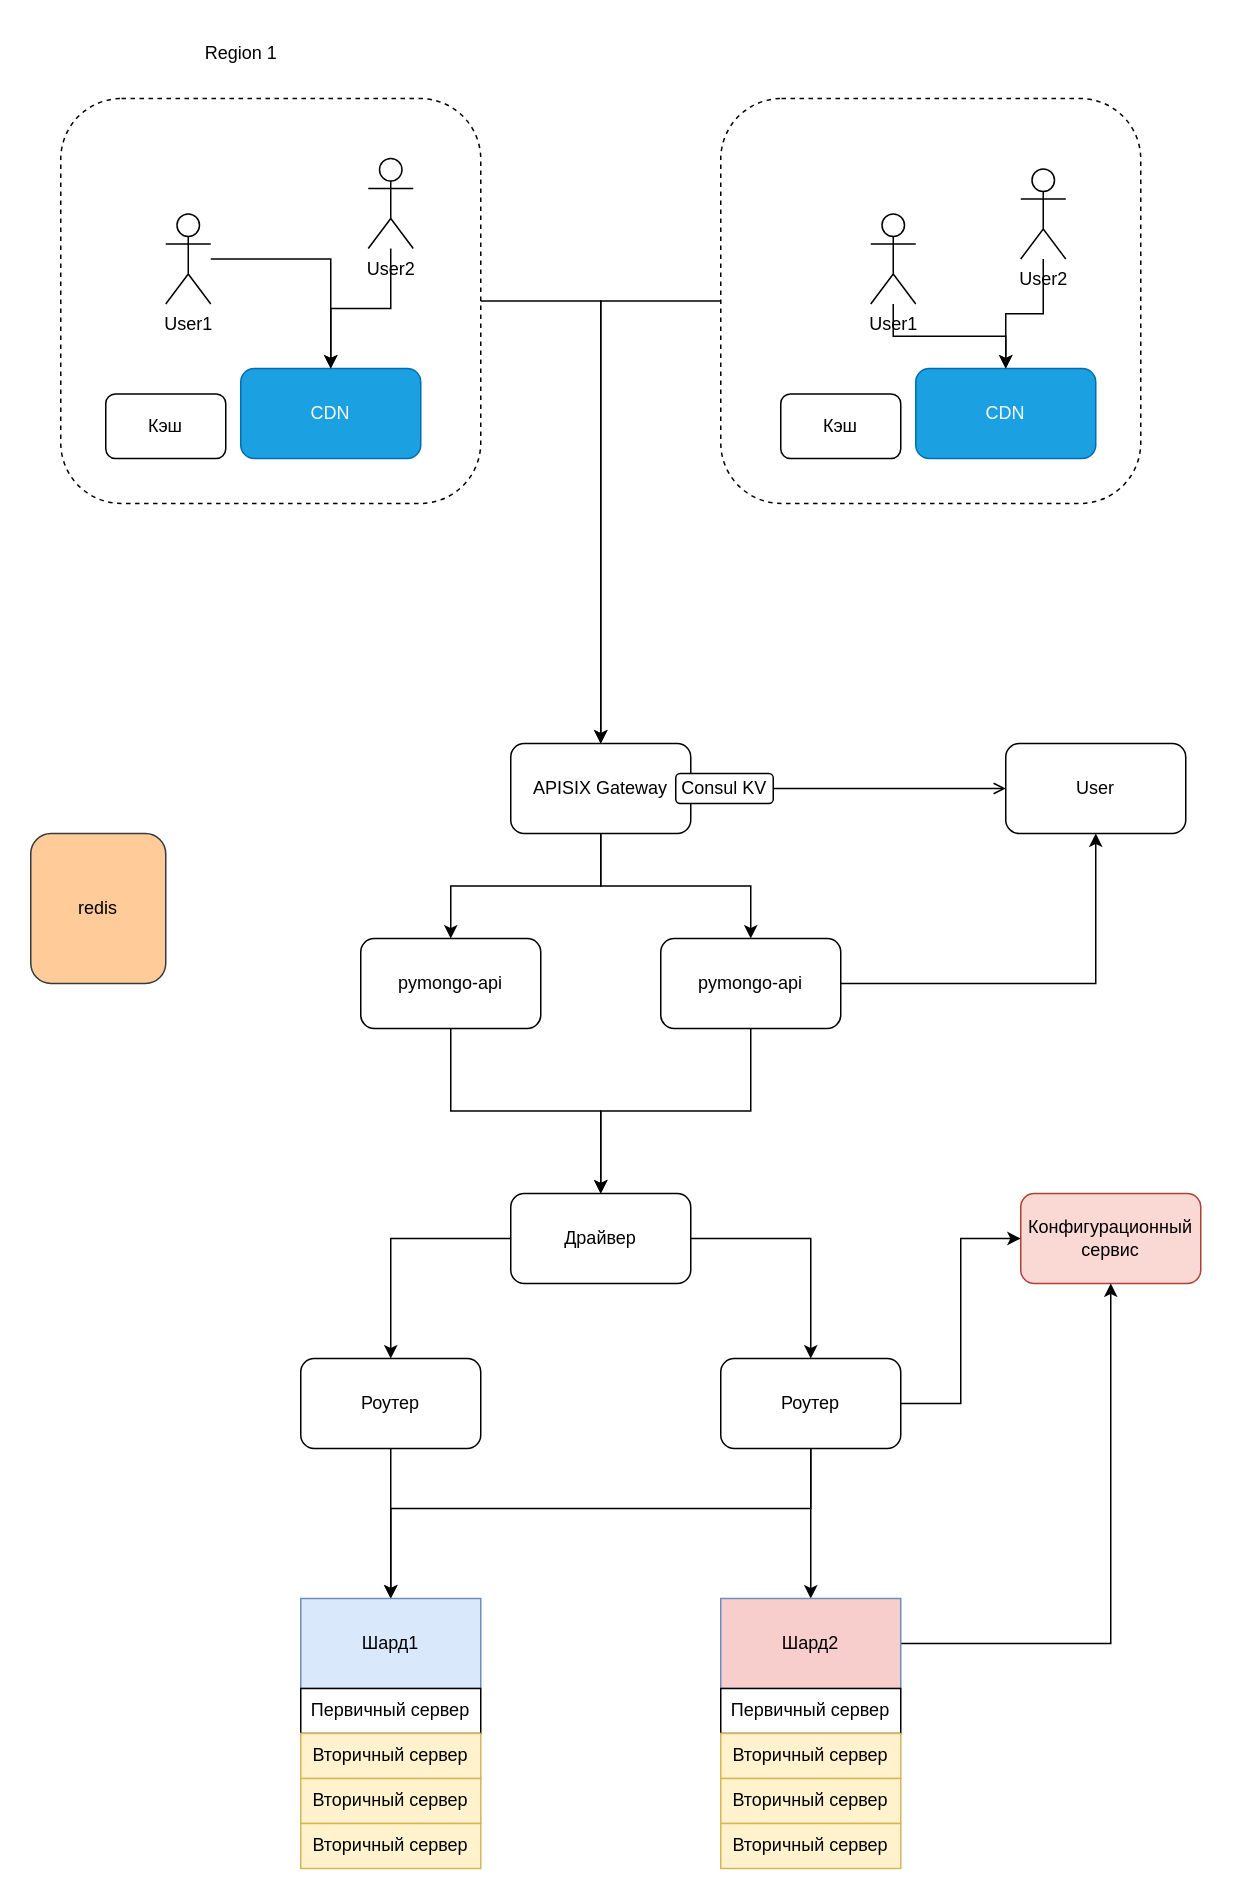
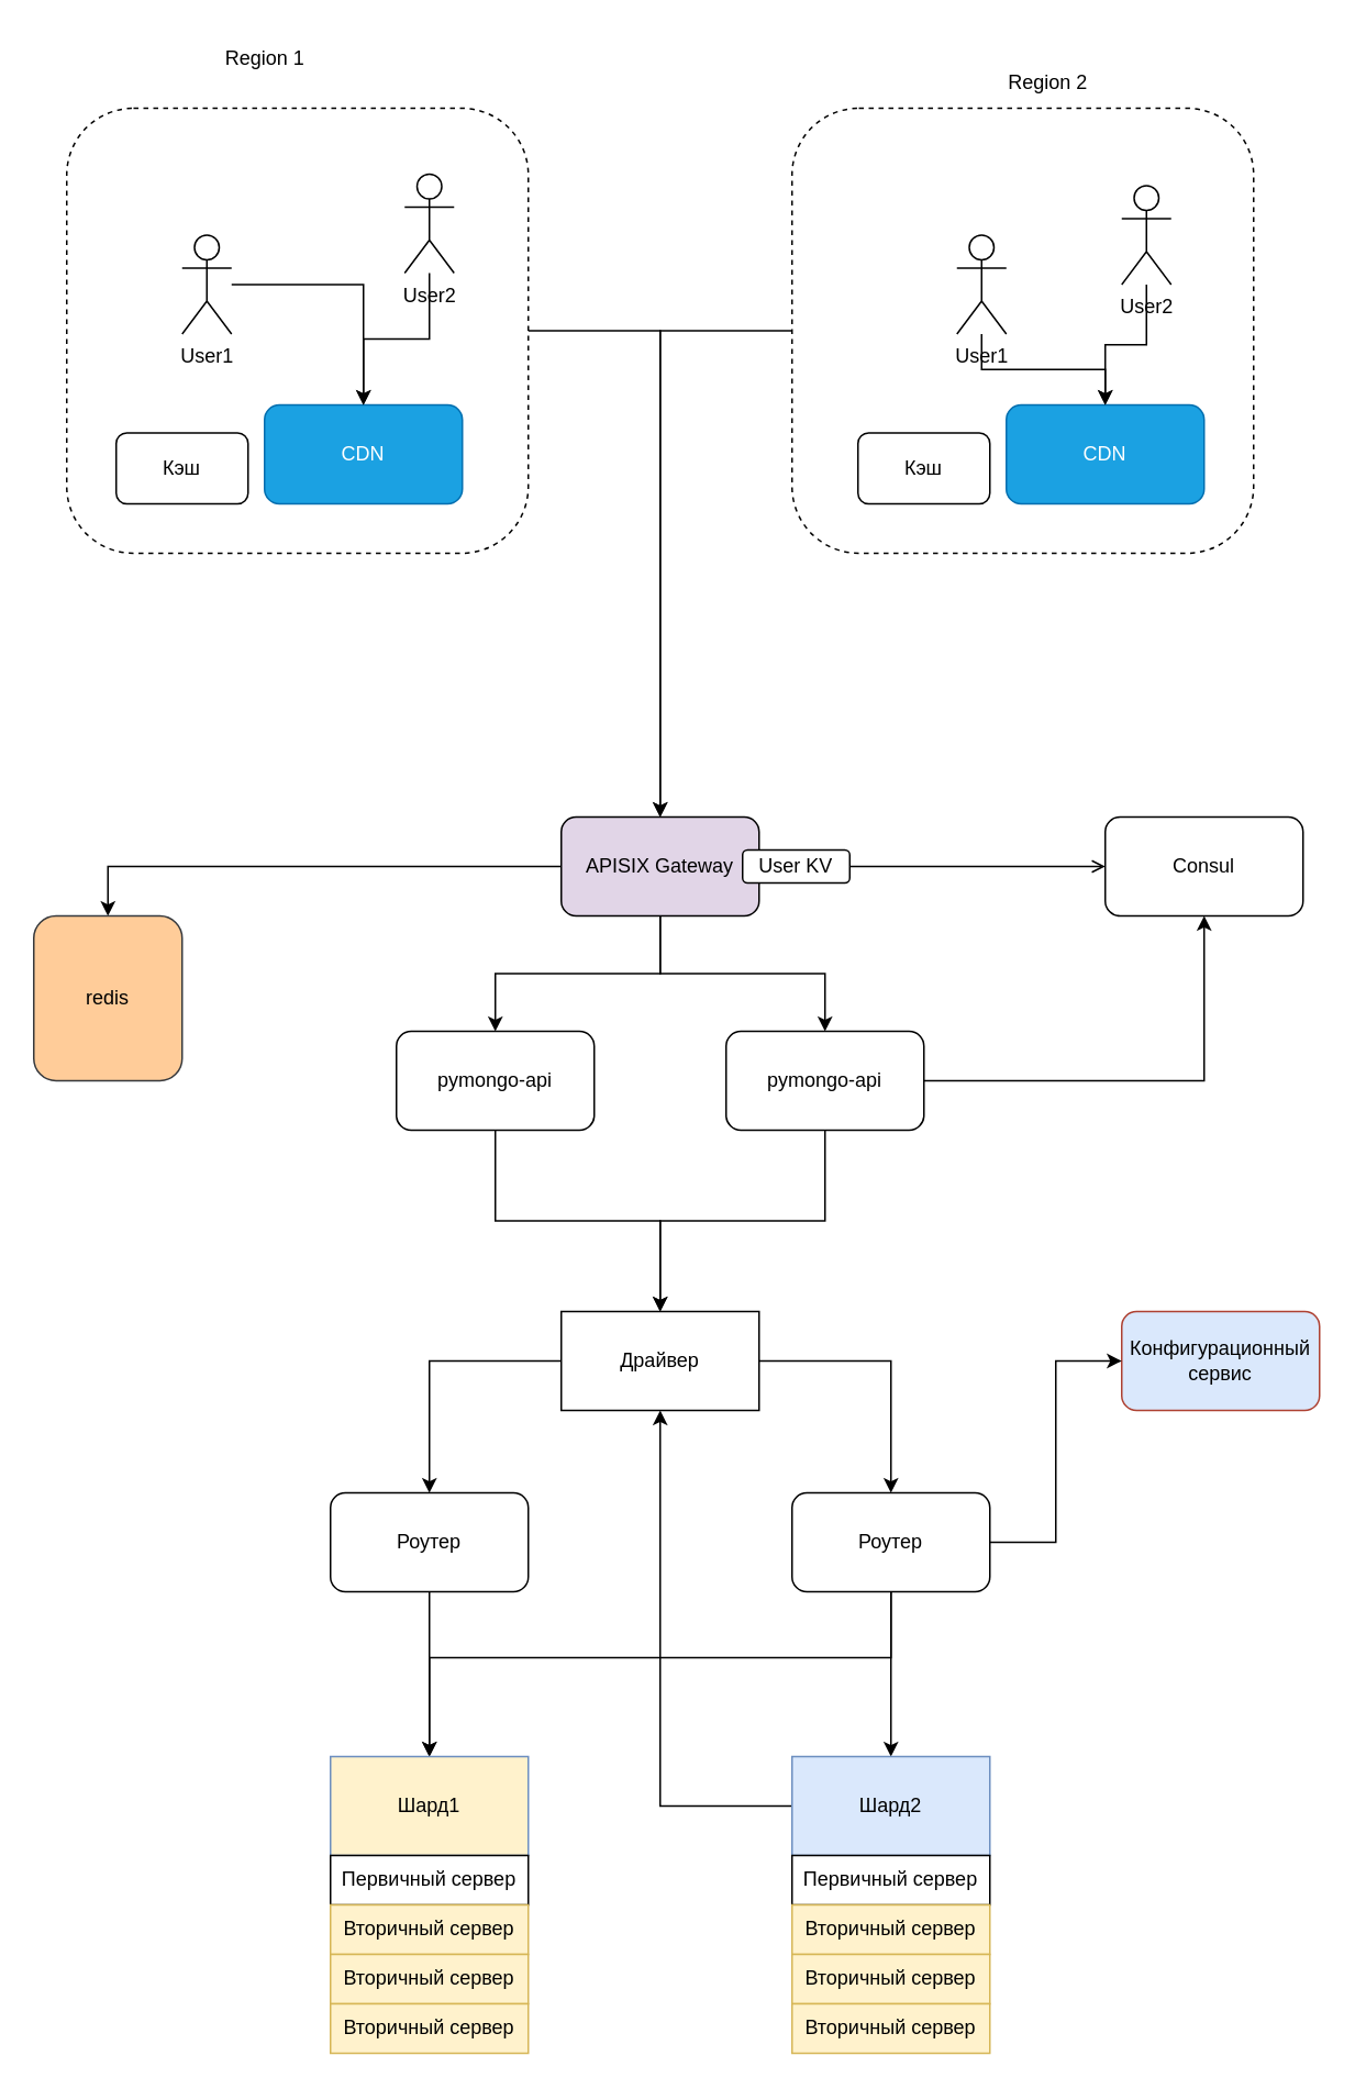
  <mxCell id="0" />
  <mxCell id="1" parent="0" />
  <mxCell id="2" style="edgeStyle=orthogonalEdgeStyle;rounded=0;orthogonalLoop=1;jettySize=auto;html=1;entryX=0.5;entryY=0;entryDx=0;entryDy=0;" edge="1" parent="1" source="3" target="31"><mxGeometry relative="1" as="geometry" /></mxCell>
  <mxCell id="3" value="" style="rounded=1;whiteSpace=wrap;html=1;dashed=1;fillColor=none;" vertex="1" parent="1"><mxGeometry x="40" y="65" width="280" height="270" as="geometry" /></mxCell>
+ <mxCell id="4" style="edgeStyle=orthogonalEdgeStyle;rounded=0;orthogonalLoop=1;jettySize=auto;html=1;entryX=0.5;entryY=0;entryDx=0;entryDy=0;exitX=0;exitY=0.5;exitDx=0;exitDy=0;" parent="1" source="31" target="28" edge="1"><mxGeometry relative="1" as="geometry" /></mxCell>
  <mxCell id="5" style="edgeStyle=orthogonalEdgeStyle;rounded=0;orthogonalLoop=1;jettySize=auto;html=1;entryX=0.5;entryY=0;entryDx=0;entryDy=0;" parent="1" source="6" target="10" edge="1"><mxGeometry relative="1" as="geometry" /></mxCell>
  <mxCell id="6" value="pymongo-api" style="rounded=1;whiteSpace=wrap;html=1;" parent="1" vertex="1"><mxGeometry x="240" y="625" width="120" height="60" as="geometry" /></mxCell>
- <mxCell id="7" value="Конфигурационный сервис" style="rounded=1;whiteSpace=wrap;html=1;fillColor=#fad9d5;strokeColor=#ae4132;" parent="1" vertex="1"><mxGeometry x="680" y="795" width="120" height="60" as="geometry" /></mxCell>
+ <mxCell id="7" value="Конфигурационный сервис" style="rounded=1;whiteSpace=wrap;html=1;fillColor=#dae8fc;strokeColor=#ae4132;" parent="1" vertex="1"><mxGeometry x="680" y="795" width="120" height="60" as="geometry" /></mxCell>
  <mxCell id="8" style="edgeStyle=orthogonalEdgeStyle;rounded=0;orthogonalLoop=1;jettySize=auto;html=1;entryX=0.5;entryY=0;entryDx=0;entryDy=0;" parent="1" source="10" target="12" edge="1"><mxGeometry relative="1" as="geometry" /></mxCell>
  <mxCell id="9" style="edgeStyle=orthogonalEdgeStyle;rounded=0;orthogonalLoop=1;jettySize=auto;html=1;entryX=0.5;entryY=0;entryDx=0;entryDy=0;" parent="1" source="10" target="16" edge="1"><mxGeometry relative="1" as="geometry" /></mxCell>
- <mxCell id="10" value="Драйвер" style="rounded=1;whiteSpace=wrap;html=1;" parent="1" vertex="1"><mxGeometry x="340" y="795" width="120" height="60" as="geometry" /></mxCell>
+ <mxCell id="10" value="Драйвер" style="whiteSpace=wrap;html=1;rounded=0;" parent="1" vertex="1"><mxGeometry x="340" y="795" width="120" height="60" as="geometry" /></mxCell>
  <mxCell id="11" style="edgeStyle=orthogonalEdgeStyle;rounded=0;orthogonalLoop=1;jettySize=auto;html=1;" parent="1" source="12" edge="1"><mxGeometry relative="1" as="geometry"><mxPoint x="260" y="1065" as="targetPoint" /></mxGeometry></mxCell>
  <mxCell id="12" value="Роутер" style="rounded=1;whiteSpace=wrap;html=1;" parent="1" vertex="1"><mxGeometry x="200" y="905" width="120" height="60" as="geometry" /></mxCell>
  <mxCell id="13" style="edgeStyle=orthogonalEdgeStyle;rounded=0;orthogonalLoop=1;jettySize=auto;html=1;entryX=0.5;entryY=0;entryDx=0;entryDy=0;" parent="1" source="16" target="19" edge="1"><mxGeometry relative="1" as="geometry" /></mxCell>
  <mxCell id="14" style="edgeStyle=orthogonalEdgeStyle;rounded=0;orthogonalLoop=1;jettySize=auto;html=1;entryX=0.5;entryY=0;entryDx=0;entryDy=0;" parent="1" source="16" target="17" edge="1"><mxGeometry relative="1" as="geometry"><Array as="points"><mxPoint x="540" y="1005" /><mxPoint x="260" y="1005" /></Array></mxGeometry></mxCell>
  <mxCell id="15" style="edgeStyle=orthogonalEdgeStyle;rounded=0;orthogonalLoop=1;jettySize=auto;html=1;entryX=0;entryY=0.5;entryDx=0;entryDy=0;" parent="1" source="16" target="7" edge="1"><mxGeometry relative="1" as="geometry" /></mxCell>
  <mxCell id="16" value="Роутер" style="rounded=1;whiteSpace=wrap;html=1;" parent="1" vertex="1"><mxGeometry x="480" y="905" width="120" height="60" as="geometry" /></mxCell>
- <mxCell id="17" value="Шард1" style="rounded=0;whiteSpace=wrap;html=1;fillColor=#dae8fc;strokeColor=#6c8ebf;" parent="1" vertex="1"><mxGeometry x="200" y="1065" width="120" height="60" as="geometry" /></mxCell>
- <mxCell id="18" style="edgeStyle=orthogonalEdgeStyle;rounded=0;orthogonalLoop=1;jettySize=auto;html=1;entryX=0.5;entryY=1;entryDx=0;entryDy=0;" parent="1" source="19" target="7" edge="1"><mxGeometry relative="1" as="geometry" /></mxCell>
- <mxCell id="19" value="Шард2" style="rounded=0;whiteSpace=wrap;html=1;fillColor=#f8cecc;strokeColor=#6c8ebf;" parent="1" vertex="1"><mxGeometry x="480" y="1065" width="120" height="60" as="geometry" /></mxCell>
+ <mxCell id="17" value="Шард1" style="rounded=0;whiteSpace=wrap;html=1;fillColor=#fff2cc;strokeColor=#6c8ebf;" parent="1" vertex="1"><mxGeometry x="200" y="1065" width="120" height="60" as="geometry" /></mxCell>
+ <mxCell id="18" style="edgeStyle=orthogonalEdgeStyle;rounded=0;orthogonalLoop=1;jettySize=auto;html=1;" parent="1" source="19" target="10" edge="1"><mxGeometry relative="1" as="geometry" /></mxCell>
+ <mxCell id="19" value="Шард2" style="rounded=0;whiteSpace=wrap;html=1;fillColor=#dae8fc;strokeColor=#6c8ebf;" parent="1" vertex="1"><mxGeometry x="480" y="1065" width="120" height="60" as="geometry" /></mxCell>
  <mxCell id="20" value="Первичный сервер" style="rounded=0;whiteSpace=wrap;html=1;" parent="1" vertex="1"><mxGeometry x="200" y="1125" width="120" height="30" as="geometry" /></mxCell>
  <mxCell id="21" value="Вторичный сервер" style="rounded=0;whiteSpace=wrap;html=1;fillColor=#fff2cc;strokeColor=#d6b656;" parent="1" vertex="1"><mxGeometry x="200" y="1155" width="120" height="30" as="geometry" /></mxCell>
  <mxCell id="22" value="Вторичный сервер" style="rounded=0;whiteSpace=wrap;html=1;fillColor=#fff2cc;strokeColor=#d6b656;" parent="1" vertex="1"><mxGeometry x="200" y="1185" width="120" height="30" as="geometry" /></mxCell>
  <mxCell id="23" value="Первичный сервер" style="rounded=0;whiteSpace=wrap;html=1;" parent="1" vertex="1"><mxGeometry x="480" y="1125" width="120" height="30" as="geometry" /></mxCell>
  <mxCell id="24" value="Вторичный сервер" style="rounded=0;whiteSpace=wrap;html=1;fillColor=#fff2cc;strokeColor=#d6b656;" parent="1" vertex="1"><mxGeometry x="480" y="1155" width="120" height="30" as="geometry" /></mxCell>
  <mxCell id="25" value="Вторичный сервер" style="rounded=0;whiteSpace=wrap;html=1;fillColor=#fff2cc;strokeColor=#d6b656;" parent="1" vertex="1"><mxGeometry x="480" y="1185" width="120" height="30" as="geometry" /></mxCell>
  <mxCell id="26" value="Вторичный сервер" style="rounded=0;whiteSpace=wrap;html=1;fillColor=#fff2cc;strokeColor=#d6b656;" parent="1" vertex="1"><mxGeometry x="200" y="1215" width="120" height="30" as="geometry" /></mxCell>
  <mxCell id="27" value="Вторичный сервер" style="rounded=0;whiteSpace=wrap;html=1;fillColor=#fff2cc;strokeColor=#d6b656;" parent="1" vertex="1"><mxGeometry x="480" y="1215" width="120" height="30" as="geometry" /></mxCell>
  <mxCell id="28" value="redis" style="rounded=1;whiteSpace=wrap;html=1;align=center;spacingLeft=0;fillColor=#ffcc99;strokeColor=#36393d;" parent="1" vertex="1"><mxGeometry x="20" y="555" width="90" height="100" as="geometry" /></mxCell>
  <mxCell id="29" style="edgeStyle=orthogonalEdgeStyle;rounded=0;orthogonalLoop=1;jettySize=auto;html=1;entryX=0.5;entryY=0;entryDx=0;entryDy=0;" parent="1" source="31" target="6" edge="1"><mxGeometry relative="1" as="geometry" /></mxCell>
  <mxCell id="30" style="edgeStyle=orthogonalEdgeStyle;rounded=0;orthogonalLoop=1;jettySize=auto;html=1;entryX=0.5;entryY=0;entryDx=0;entryDy=0;" parent="1" source="31" target="37" edge="1"><mxGeometry relative="1" as="geometry" /></mxCell>
- <mxCell id="31" value="APISIX Gateway" style="rounded=1;whiteSpace=wrap;html=1;" parent="1" vertex="1"><mxGeometry x="340" y="495" width="120" height="60" as="geometry" /></mxCell>
+ <mxCell id="31" value="APISIX Gateway" style="rounded=1;whiteSpace=wrap;html=1;fillColor=#e1d5e7;" parent="1" vertex="1"><mxGeometry x="340" y="495" width="120" height="60" as="geometry" /></mxCell>
  <mxCell id="32" style="edgeStyle=orthogonalEdgeStyle;rounded=0;orthogonalLoop=1;jettySize=auto;html=1;entryX=0;entryY=0.5;entryDx=0;entryDy=0;endArrow=open;" parent="1" source="33" target="34" edge="1"><mxGeometry relative="1" as="geometry" /></mxCell>
- <mxCell id="33" value="Consul KV" style="rounded=1;whiteSpace=wrap;html=1;" parent="1" vertex="1"><mxGeometry x="450" y="515" width="65" height="20" as="geometry" /></mxCell>
- <mxCell id="34" value="User" style="rounded=1;whiteSpace=wrap;html=1;" parent="1" vertex="1"><mxGeometry x="670" y="495" width="120" height="60" as="geometry" /></mxCell>
+ <mxCell id="33" value="User KV" style="rounded=1;whiteSpace=wrap;html=1;" parent="1" vertex="1"><mxGeometry x="450" y="515" width="65" height="20" as="geometry" /></mxCell>
+ <mxCell id="34" value="Consul" style="rounded=1;whiteSpace=wrap;html=1;" parent="1" vertex="1"><mxGeometry x="670" y="495" width="120" height="60" as="geometry" /></mxCell>
  <mxCell id="35" style="edgeStyle=orthogonalEdgeStyle;rounded=0;orthogonalLoop=1;jettySize=auto;html=1;entryX=0.5;entryY=0;entryDx=0;entryDy=0;" parent="1" source="37" target="10" edge="1"><mxGeometry relative="1" as="geometry" /></mxCell>
  <mxCell id="36" style="edgeStyle=orthogonalEdgeStyle;rounded=0;orthogonalLoop=1;jettySize=auto;html=1;entryX=0.5;entryY=1;entryDx=0;entryDy=0;" parent="1" source="37" target="34" edge="1"><mxGeometry relative="1" as="geometry" /></mxCell>
  <mxCell id="37" value="pymongo-api" style="rounded=1;whiteSpace=wrap;html=1;" parent="1" vertex="1"><mxGeometry x="440" y="625" width="120" height="60" as="geometry" /></mxCell>
  <mxCell id="38" value="CDN" style="rounded=1;whiteSpace=wrap;html=1;fillColor=#1ba1e2;fontColor=#ffffff;strokeColor=#006EAF;" vertex="1" parent="1"><mxGeometry x="160" y="245" width="120" height="60" as="geometry" /></mxCell>
  <mxCell id="39" value="CDN" style="rounded=1;whiteSpace=wrap;html=1;fillColor=#1ba1e2;fontColor=#ffffff;strokeColor=#006EAF;" vertex="1" parent="1"><mxGeometry x="610" y="245" width="120" height="60" as="geometry" /></mxCell>
  <mxCell id="40" value="Кэш" style="rounded=1;whiteSpace=wrap;html=1;" vertex="1" parent="1"><mxGeometry x="70" y="262" width="80" height="43" as="geometry" /></mxCell>
  <mxCell id="41" value="Кэш" style="rounded=1;whiteSpace=wrap;html=1;" vertex="1" parent="1"><mxGeometry x="520" y="262" width="80" height="43" as="geometry" /></mxCell>
  <mxCell id="42" style="edgeStyle=orthogonalEdgeStyle;rounded=0;orthogonalLoop=1;jettySize=auto;html=1;entryX=0.5;entryY=0;entryDx=0;entryDy=0;" edge="1" parent="1" source="43" target="38"><mxGeometry relative="1" as="geometry" /></mxCell>
  <mxCell id="43" value="User1" style="shape=umlActor;verticalLabelPosition=bottom;verticalAlign=top;html=1;outlineConnect=0;" vertex="1" parent="1"><mxGeometry x="110" y="142" width="30" height="60" as="geometry" /></mxCell>
  <mxCell id="44" style="edgeStyle=orthogonalEdgeStyle;rounded=0;orthogonalLoop=1;jettySize=auto;html=1;entryX=0.5;entryY=0;entryDx=0;entryDy=0;" edge="1" parent="1" source="45" target="38"><mxGeometry relative="1" as="geometry" /></mxCell>
  <mxCell id="45" value="User2" style="shape=umlActor;verticalLabelPosition=bottom;verticalAlign=top;html=1;outlineConnect=0;" vertex="1" parent="1"><mxGeometry x="245" y="105" width="30" height="60" as="geometry" /></mxCell>
  <mxCell id="46" style="edgeStyle=orthogonalEdgeStyle;rounded=0;orthogonalLoop=1;jettySize=auto;html=1;" edge="1" parent="1" source="47" target="39"><mxGeometry relative="1" as="geometry" /></mxCell>
  <mxCell id="47" value="User1" style="shape=umlActor;verticalLabelPosition=bottom;verticalAlign=top;html=1;outlineConnect=0;" vertex="1" parent="1"><mxGeometry x="580" y="142" width="30" height="60" as="geometry" /></mxCell>
  <mxCell id="48" style="edgeStyle=orthogonalEdgeStyle;rounded=0;orthogonalLoop=1;jettySize=auto;html=1;entryX=0.5;entryY=0;entryDx=0;entryDy=0;" edge="1" parent="1" source="49" target="39"><mxGeometry relative="1" as="geometry" /></mxCell>
  <mxCell id="49" value="User2" style="shape=umlActor;verticalLabelPosition=bottom;verticalAlign=top;html=1;outlineConnect=0;" vertex="1" parent="1"><mxGeometry x="680" y="112" width="30" height="60" as="geometry" /></mxCell>
  <mxCell id="50" style="edgeStyle=orthogonalEdgeStyle;rounded=0;orthogonalLoop=1;jettySize=auto;html=1;entryX=0.5;entryY=0;entryDx=0;entryDy=0;" edge="1" parent="1" source="51" target="31"><mxGeometry relative="1" as="geometry" /></mxCell>
  <mxCell id="51" value="" style="rounded=1;whiteSpace=wrap;html=1;dashed=1;fillColor=none;" vertex="1" parent="1"><mxGeometry x="480" y="65" width="280" height="270" as="geometry" /></mxCell>
  <mxCell id="52" value="Region 1" style="text;html=1;align=center;verticalAlign=middle;resizable=0;points=[];autosize=1;strokeColor=none;fillColor=none;" vertex="1" parent="1"><mxGeometry x="125" y="20" width="70" height="30" as="geometry" /></mxCell>
+ <mxCell id="53" value="Region 2" style="text;html=1;align=center;verticalAlign=middle;resizable=0;points=[];autosize=1;strokeColor=none;fillColor=none;" vertex="1" parent="1"><mxGeometry x="600" y="35" width="70" height="30" as="geometry" /></mxCell>
